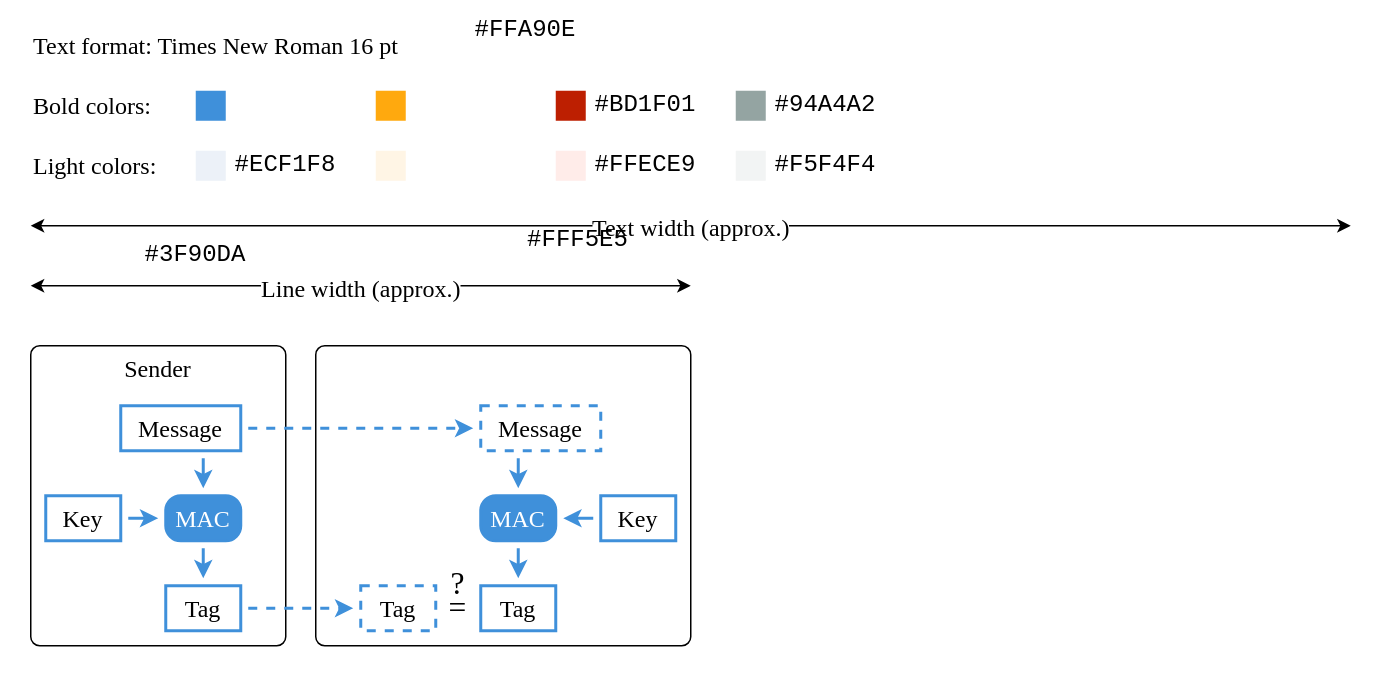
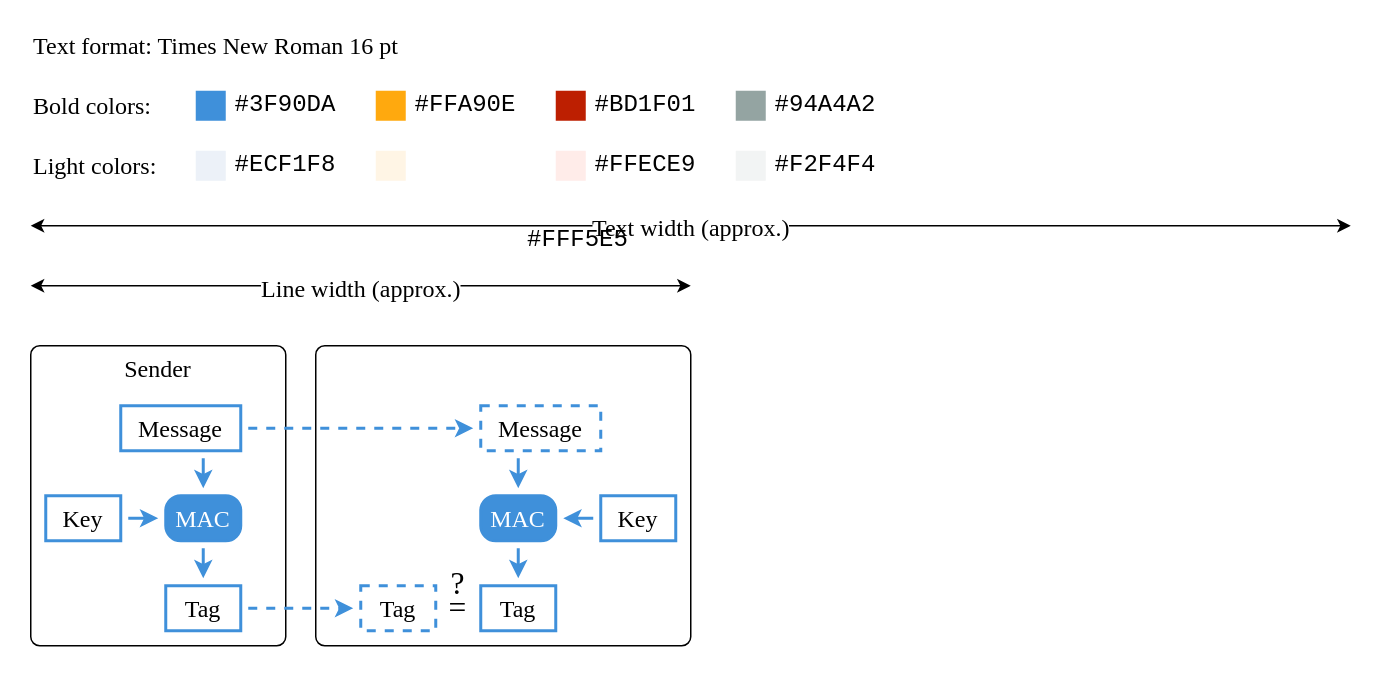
  <mxCell id="0" />
  <mxCell id="1" parent="0" />
  <mxCell id="2" value="MAC" style="rounded=1;whiteSpace=wrap;html=1;fontFamily=Times New Roman;fontSize=16;align=center;strokeColor=#000000;fillColor=none;fontColor=#FFFFFF;arcSize=12;absoluteArcSize=1;strokeWidth=1;" parent="1" vertex="1"><mxGeometry x="20" y="230" width="170" height="200" as="geometry" /></mxCell>
  <mxCell id="3" value="" style="endArrow=classic;startArrow=classic;html=1;" parent="1" edge="1"><mxGeometry width="50" height="50" relative="1" as="geometry"><mxPoint x="20" y="150" as="sourcePoint" /><mxPoint x="900" y="150" as="targetPoint" /></mxGeometry></mxCell>
  <mxCell id="4" value="Text width (approx.)" style="edgeLabel;html=1;align=center;verticalAlign=middle;resizable=0;points=[];fontSize=16;fontFamily=Times New Roman;" parent="3" vertex="1" connectable="0"><mxGeometry x="0.509" relative="1" as="geometry"><mxPoint x="-224.17" as="offset" /></mxGeometry></mxCell>
  <mxCell id="5" value="" style="endArrow=classic;startArrow=classic;html=1;" parent="1" edge="1"><mxGeometry width="50" height="50" relative="1" as="geometry"><mxPoint x="20" y="190" as="sourcePoint" /><mxPoint x="460" y="190" as="targetPoint" /></mxGeometry></mxCell>
  <mxCell id="6" value="Line width (approx.)" style="edgeLabel;html=1;align=center;verticalAlign=middle;resizable=0;points=[];fontSize=16;fontFamily=Times New Roman;spacingLeft=0;" parent="5" vertex="1" connectable="0"><mxGeometry x="0.038" y="-1" relative="1" as="geometry"><mxPoint x="-8.33" as="offset" /></mxGeometry></mxCell>
  <mxCell id="7" value="Text format: Times New Roman 16 pt" style="text;html=1;strokeColor=none;fillColor=none;align=left;verticalAlign=middle;whiteSpace=wrap;rounded=0;fontFamily=Times New Roman;fontSize=16;" parent="1" vertex="1"><mxGeometry x="20" y="20" width="280" height="20" as="geometry" /></mxCell>
  <mxCell id="8" value="Bold colors:" style="text;html=1;strokeColor=none;fillColor=none;align=left;verticalAlign=middle;whiteSpace=wrap;rounded=0;fontFamily=Times New Roman;fontSize=16;" parent="1" vertex="1"><mxGeometry x="20" y="60" width="100" height="20" as="geometry" /></mxCell>
  <mxCell id="9" value="" style="rounded=0;whiteSpace=wrap;html=1;fontFamily=Times New Roman;fontSize=16;align=center;strokeColor=none;fillColor=#3f90da;" parent="1" vertex="1"><mxGeometry x="130" y="60" width="20" height="20" as="geometry" /></mxCell>
  <mxCell id="10" value="" style="rounded=0;whiteSpace=wrap;html=1;fontFamily=Times New Roman;fontSize=16;align=center;strokeColor=none;fillColor=#ffa90e;gradientColor=none;" parent="1" vertex="1"><mxGeometry x="250" y="60" width="20" height="20" as="geometry" /></mxCell>
  <mxCell id="11" value="" style="rounded=0;whiteSpace=wrap;html=1;fontFamily=Times New Roman;fontSize=16;align=center;strokeColor=none;fillColor=#bd1f01;" parent="1" vertex="1"><mxGeometry x="370" y="60" width="20" height="20" as="geometry" /></mxCell>
  <mxCell id="12" value="" style="rounded=0;whiteSpace=wrap;html=1;fontFamily=Times New Roman;fontSize=16;align=center;strokeColor=none;fillColor=#94a4a2;" parent="1" vertex="1"><mxGeometry x="490" y="60" width="20" height="20" as="geometry" /></mxCell>
  <mxCell id="13" value="&lt;span style=&quot;text-align: left; font-size: 16px;&quot;&gt;#94A4A2&lt;/span&gt;" style="text;html=1;strokeColor=none;fillColor=none;align=center;verticalAlign=middle;whiteSpace=wrap;rounded=0;fontFamily=Courier New;fontSize=16;" parent="1" vertex="1"><mxGeometry x="510" y="60" width="80" height="20" as="geometry" /></mxCell>
  <mxCell id="14" value="&lt;span style=&quot;text-align: left; font-size: 16px;&quot;&gt;#BD1F01&lt;/span&gt;" style="text;html=1;strokeColor=none;fillColor=none;align=center;verticalAlign=middle;whiteSpace=wrap;rounded=0;fontFamily=Courier New;fontSize=16;" parent="1" vertex="1"><mxGeometry x="390" y="60" width="80" height="20" as="geometry" /></mxCell>
- <mxCell id="15" value="&lt;span style=&quot;text-align: left; font-size: 16px;&quot;&gt;#FFA90E&lt;/span&gt;" style="text;html=1;strokeColor=none;fillColor=none;align=center;verticalAlign=middle;whiteSpace=wrap;rounded=0;fontFamily=Courier New;fontSize=16;" parent="1" vertex="1"><mxGeometry x="310" y="10" width="80" height="20" as="geometry" /></mxCell>
- <mxCell id="16" value="&lt;span style=&quot;text-align: left; font-size: 16px;&quot;&gt;#3F90DA&lt;/span&gt;" style="text;html=1;strokeColor=none;fillColor=none;align=center;verticalAlign=middle;whiteSpace=wrap;rounded=0;fontFamily=Courier New;fontSize=16;" parent="1" vertex="1"><mxGeometry x="90" y="160" width="80" height="20" as="geometry" /></mxCell>
+ <mxCell id="15" value="&lt;span style=&quot;text-align: left; font-size: 16px;&quot;&gt;#FFA90E&lt;/span&gt;" style="text;html=1;strokeColor=none;fillColor=none;align=center;verticalAlign=middle;whiteSpace=wrap;rounded=0;fontFamily=Courier New;fontSize=16;" parent="1" vertex="1"><mxGeometry x="270" y="60" width="80" height="20" as="geometry" /></mxCell>
+ <mxCell id="16" value="&lt;span style=&quot;text-align: left; font-size: 16px;&quot;&gt;#3F90DA&lt;/span&gt;" style="text;html=1;strokeColor=none;fillColor=none;align=center;verticalAlign=middle;whiteSpace=wrap;rounded=0;fontFamily=Courier New;fontSize=16;" parent="1" vertex="1"><mxGeometry x="150" y="60" width="80" height="20" as="geometry" /></mxCell>
  <mxCell id="17" value="Light colors:" style="text;html=1;strokeColor=none;fillColor=none;align=left;verticalAlign=middle;whiteSpace=wrap;rounded=0;fontFamily=Times New Roman;fontSize=16;" parent="1" vertex="1"><mxGeometry x="20" y="100" width="100" height="20" as="geometry" /></mxCell>
  <mxCell id="18" value="" style="rounded=0;whiteSpace=wrap;html=1;fontFamily=Times New Roman;fontSize=16;align=center;strokeColor=none;fillColor=#ecf1f8;" parent="1" vertex="1"><mxGeometry x="130" y="100" width="20" height="20" as="geometry" /></mxCell>
  <mxCell id="19" value="" style="rounded=0;whiteSpace=wrap;html=1;fontFamily=Times New Roman;fontSize=16;align=center;strokeColor=none;fillColor=#fff5e5;" parent="1" vertex="1"><mxGeometry x="250" y="100" width="20" height="20" as="geometry" /></mxCell>
  <mxCell id="20" value="" style="rounded=0;whiteSpace=wrap;html=1;fontFamily=Times New Roman;fontSize=16;align=center;strokeColor=none;fillColor=#ffece9;" parent="1" vertex="1"><mxGeometry x="370" y="100" width="20" height="20" as="geometry" /></mxCell>
  <mxCell id="21" value="" style="rounded=0;whiteSpace=wrap;html=1;fontFamily=Times New Roman;fontSize=16;align=center;strokeColor=none;fillColor=#f2f4f4;" parent="1" vertex="1"><mxGeometry x="490" y="100" width="20" height="20" as="geometry" /></mxCell>
- <mxCell id="22" value="&lt;span style=&quot;text-align: left; font-size: 16px;&quot;&gt;#&lt;/span&gt;F5F4F4" style="text;html=1;strokeColor=none;fillColor=none;align=center;verticalAlign=middle;whiteSpace=wrap;rounded=0;fontFamily=Courier New;fontSize=16;" parent="1" vertex="1"><mxGeometry x="510" y="100" width="80" height="20" as="geometry" /></mxCell>
+ <mxCell id="22" value="&lt;span style=&quot;text-align: left; font-size: 16px;&quot;&gt;#&lt;/span&gt;F2F4F4" style="text;html=1;strokeColor=none;fillColor=none;align=center;verticalAlign=middle;whiteSpace=wrap;rounded=0;fontFamily=Courier New;fontSize=16;" parent="1" vertex="1"><mxGeometry x="510" y="100" width="80" height="20" as="geometry" /></mxCell>
  <mxCell id="23" value="&lt;span style=&quot;text-align: left; font-size: 16px;&quot;&gt;#&lt;/span&gt;FFECE9" style="text;html=1;strokeColor=none;fillColor=none;align=center;verticalAlign=middle;whiteSpace=wrap;rounded=0;fontFamily=Courier New;fontSize=16;" parent="1" vertex="1"><mxGeometry x="390" y="100" width="80" height="20" as="geometry" /></mxCell>
  <mxCell id="24" value="&lt;span style=&quot;text-align: left; font-size: 16px;&quot;&gt;#&lt;/span&gt;FFF5E5" style="text;html=1;strokeColor=none;fillColor=none;align=center;verticalAlign=middle;whiteSpace=wrap;rounded=0;fontFamily=Courier New;fontSize=16;" parent="1" vertex="1"><mxGeometry x="345" y="150" width="80" height="20" as="geometry" /></mxCell>
  <mxCell id="25" value="&lt;span style=&quot;text-align: left; font-size: 16px;&quot;&gt;#&lt;/span&gt;ECF1F8" style="text;html=1;strokeColor=none;fillColor=none;align=center;verticalAlign=middle;whiteSpace=wrap;rounded=0;fontFamily=Courier New;fontSize=16;" parent="1" vertex="1"><mxGeometry x="150" y="100" width="80" height="20" as="geometry" /></mxCell>
  <mxCell id="26" value="Message" style="rounded=0;whiteSpace=wrap;html=1;fontFamily=Times New Roman;fontSize=16;align=center;strokeColor=#3F90DA;fillColor=none;strokeWidth=2;" parent="1" vertex="1"><mxGeometry x="80" y="270" width="80" height="30" as="geometry" /></mxCell>
  <mxCell id="27" value="Key" style="rounded=0;whiteSpace=wrap;html=1;fontFamily=Times New Roman;fontSize=16;align=center;strokeColor=#3F90DA;fillColor=none;strokeWidth=2;" parent="1" vertex="1"><mxGeometry x="30" y="330" width="50" height="30" as="geometry" /></mxCell>
  <mxCell id="28" value="MAC" style="rounded=1;whiteSpace=wrap;html=1;fontFamily=Times New Roman;fontSize=16;align=center;strokeColor=#3F90DA;fillColor=#3F90DA;fontColor=#FFFFFF;absoluteArcSize=1;strokeWidth=2;" parent="1" vertex="1"><mxGeometry x="110" y="330" width="50" height="30" as="geometry" /></mxCell>
  <mxCell id="29" value="" style="endArrow=classic;html=1;rounded=0;strokeColor=#3F90DA;strokeWidth=2;" parent="1" edge="1"><mxGeometry width="50" height="50" relative="1" as="geometry"><mxPoint x="85" y="345" as="sourcePoint" /><mxPoint x="105" y="345" as="targetPoint" /></mxGeometry></mxCell>
  <mxCell id="30" value="" style="endArrow=classic;html=1;rounded=0;strokeColor=#3F90DA;strokeWidth=2;" parent="1" edge="1"><mxGeometry width="50" height="50" relative="1" as="geometry"><mxPoint x="135" y="305" as="sourcePoint" /><mxPoint x="135" y="325" as="targetPoint" /></mxGeometry></mxCell>
  <mxCell id="31" value="Tag" style="rounded=0;whiteSpace=wrap;html=1;fontFamily=Times New Roman;fontSize=16;align=center;strokeColor=#3F90DA;fillColor=none;strokeWidth=2;" parent="1" vertex="1"><mxGeometry x="110" y="390" width="50" height="30" as="geometry" /></mxCell>
  <mxCell id="32" value="" style="endArrow=classic;html=1;rounded=0;strokeColor=#3F90DA;strokeWidth=2;" parent="1" edge="1"><mxGeometry width="50" height="50" relative="1" as="geometry"><mxPoint x="135" y="365" as="sourcePoint" /><mxPoint x="135" y="385" as="targetPoint" /></mxGeometry></mxCell>
  <mxCell id="33" value="Sender" style="text;html=1;strokeColor=none;fillColor=none;align=center;verticalAlign=middle;whiteSpace=wrap;rounded=0;fontFamily=Times New Roman;fontSize=16;spacing=0;autosize=0;strokeWidth=1;" parent="1" vertex="1"><mxGeometry x="65" y="235" width="80" height="20" as="geometry" /></mxCell>
  <mxCell id="34" value="MAC" style="rounded=1;whiteSpace=wrap;html=1;fontFamily=Times New Roman;fontSize=16;align=center;strokeColor=#000000;fillColor=none;fontColor=#FFFFFF;arcSize=12;absoluteArcSize=1;strokeWidth=1;" parent="1" vertex="1"><mxGeometry x="210" y="230" width="250" height="200" as="geometry" /></mxCell>
  <mxCell id="35" value="Message" style="rounded=0;whiteSpace=wrap;html=1;fontFamily=Times New Roman;fontSize=16;align=center;strokeColor=#3F90DA;fillColor=none;dashed=1;strokeWidth=2;" parent="1" vertex="1"><mxGeometry x="320" y="270" width="80" height="30" as="geometry" /></mxCell>
  <mxCell id="36" value="Key" style="rounded=0;whiteSpace=wrap;html=1;fontFamily=Times New Roman;fontSize=16;align=center;strokeColor=#3F90DA;fillColor=none;strokeWidth=2;" parent="1" vertex="1"><mxGeometry x="400" y="330" width="50" height="30" as="geometry" /></mxCell>
  <mxCell id="37" value="MAC" style="rounded=1;whiteSpace=wrap;html=1;fontFamily=Times New Roman;fontSize=16;align=center;strokeColor=#3F90DA;fillColor=#3F90DA;fontColor=#FFFFFF;absoluteArcSize=1;strokeWidth=2;" parent="1" vertex="1"><mxGeometry x="320" y="330" width="50" height="30" as="geometry" /></mxCell>
  <mxCell id="38" value="" style="endArrow=classic;html=1;rounded=0;strokeColor=#3F90DA;strokeWidth=2;" parent="1" edge="1"><mxGeometry width="50" height="50" relative="1" as="geometry"><mxPoint x="395" y="345" as="sourcePoint" /><mxPoint x="375" y="345" as="targetPoint" /></mxGeometry></mxCell>
  <mxCell id="39" value="" style="endArrow=classic;html=1;rounded=0;strokeColor=#3F90DA;strokeWidth=2;" parent="1" edge="1"><mxGeometry width="50" height="50" relative="1" as="geometry"><mxPoint x="345" y="305" as="sourcePoint" /><mxPoint x="345" y="325" as="targetPoint" /></mxGeometry></mxCell>
  <mxCell id="40" value="Tag" style="rounded=0;whiteSpace=wrap;html=1;fontFamily=Times New Roman;fontSize=16;align=center;strokeColor=#3F90DA;fillColor=none;strokeWidth=2;" parent="1" vertex="1"><mxGeometry x="320" y="390" width="50" height="30" as="geometry" /></mxCell>
  <mxCell id="41" value="" style="endArrow=classic;html=1;rounded=0;strokeColor=#3F90DA;strokeWidth=2;" parent="1" edge="1"><mxGeometry width="50" height="50" relative="1" as="geometry"><mxPoint x="345" y="365" as="sourcePoint" /><mxPoint x="345" y="385" as="targetPoint" /></mxGeometry></mxCell>
  <mxCell id="42" value="Tag" style="rounded=0;whiteSpace=wrap;html=1;fontFamily=Times New Roman;fontSize=16;align=center;strokeColor=#3F90DA;fillColor=none;dashed=1;strokeWidth=2;" parent="1" vertex="1"><mxGeometry x="240" y="390" width="50" height="30" as="geometry" /></mxCell>
  <mxCell id="43" value="&lt;div style=&quot;font-size: 21px;&quot;&gt;&lt;span style=&quot;background-color: initial;&quot;&gt;=&lt;/span&gt;&lt;br&gt;&lt;/div&gt;" style="text;html=1;strokeColor=none;fillColor=none;align=center;verticalAlign=middle;whiteSpace=wrap;rounded=0;fontFamily=Times New Roman;fontSize=21;spacing=0;autosize=0;strokeWidth=2;" parent="1" vertex="1"><mxGeometry x="290" y="394" width="30" height="22" as="geometry" /></mxCell>
  <mxCell id="44" value="" style="endArrow=classic;html=1;rounded=0;strokeColor=#3F90DA;dashed=1;strokeWidth=2;" parent="1" edge="1"><mxGeometry width="50" height="50" relative="1" as="geometry"><mxPoint x="165" y="285" as="sourcePoint" /><mxPoint x="315" y="285" as="targetPoint" /></mxGeometry></mxCell>
  <mxCell id="45" value="" style="endArrow=classic;html=1;rounded=0;strokeColor=#3F90DA;dashed=1;strokeWidth=2;" parent="1" edge="1"><mxGeometry width="50" height="50" relative="1" as="geometry"><mxPoint x="165" y="405" as="sourcePoint" /><mxPoint x="235" y="405" as="targetPoint" /></mxGeometry></mxCell>
  <mxCell id="46" value="&lt;div style=&quot;font-size: 21px;&quot;&gt;&lt;span style=&quot;background-color: initial;&quot;&gt;?&lt;/span&gt;&lt;br&gt;&lt;/div&gt;" style="text;html=1;strokeColor=none;fillColor=none;align=center;verticalAlign=middle;whiteSpace=wrap;rounded=0;fontFamily=Times New Roman;fontSize=21;spacing=0;autosize=0;strokeWidth=2;" parent="1" vertex="1"><mxGeometry x="290" y="378" width="30" height="22" as="geometry" /></mxCell>
